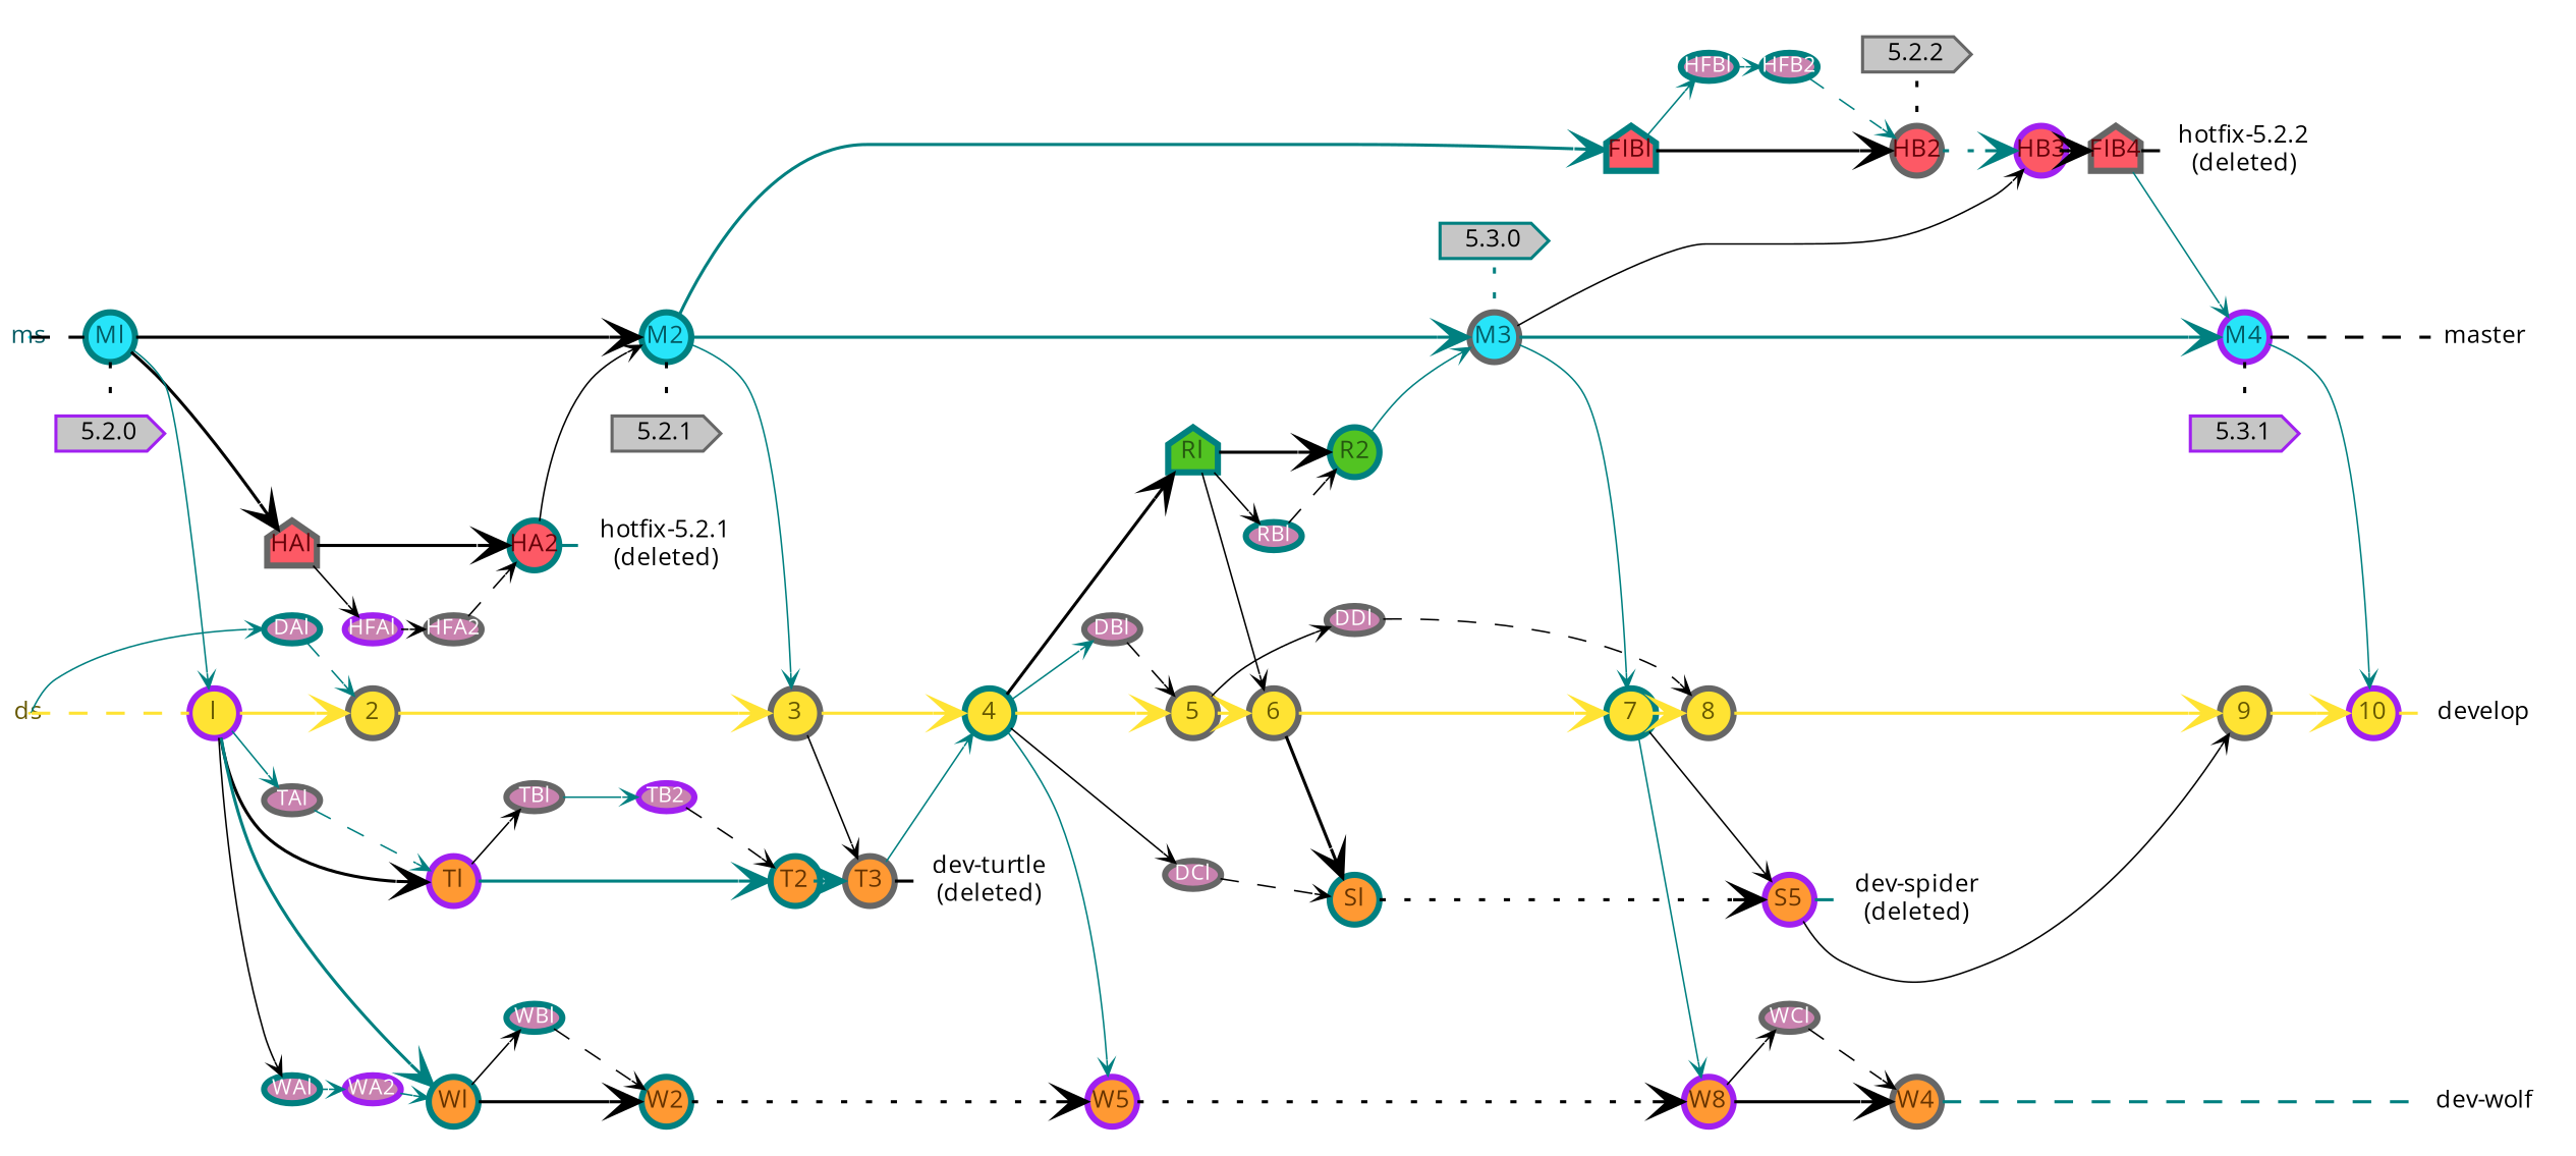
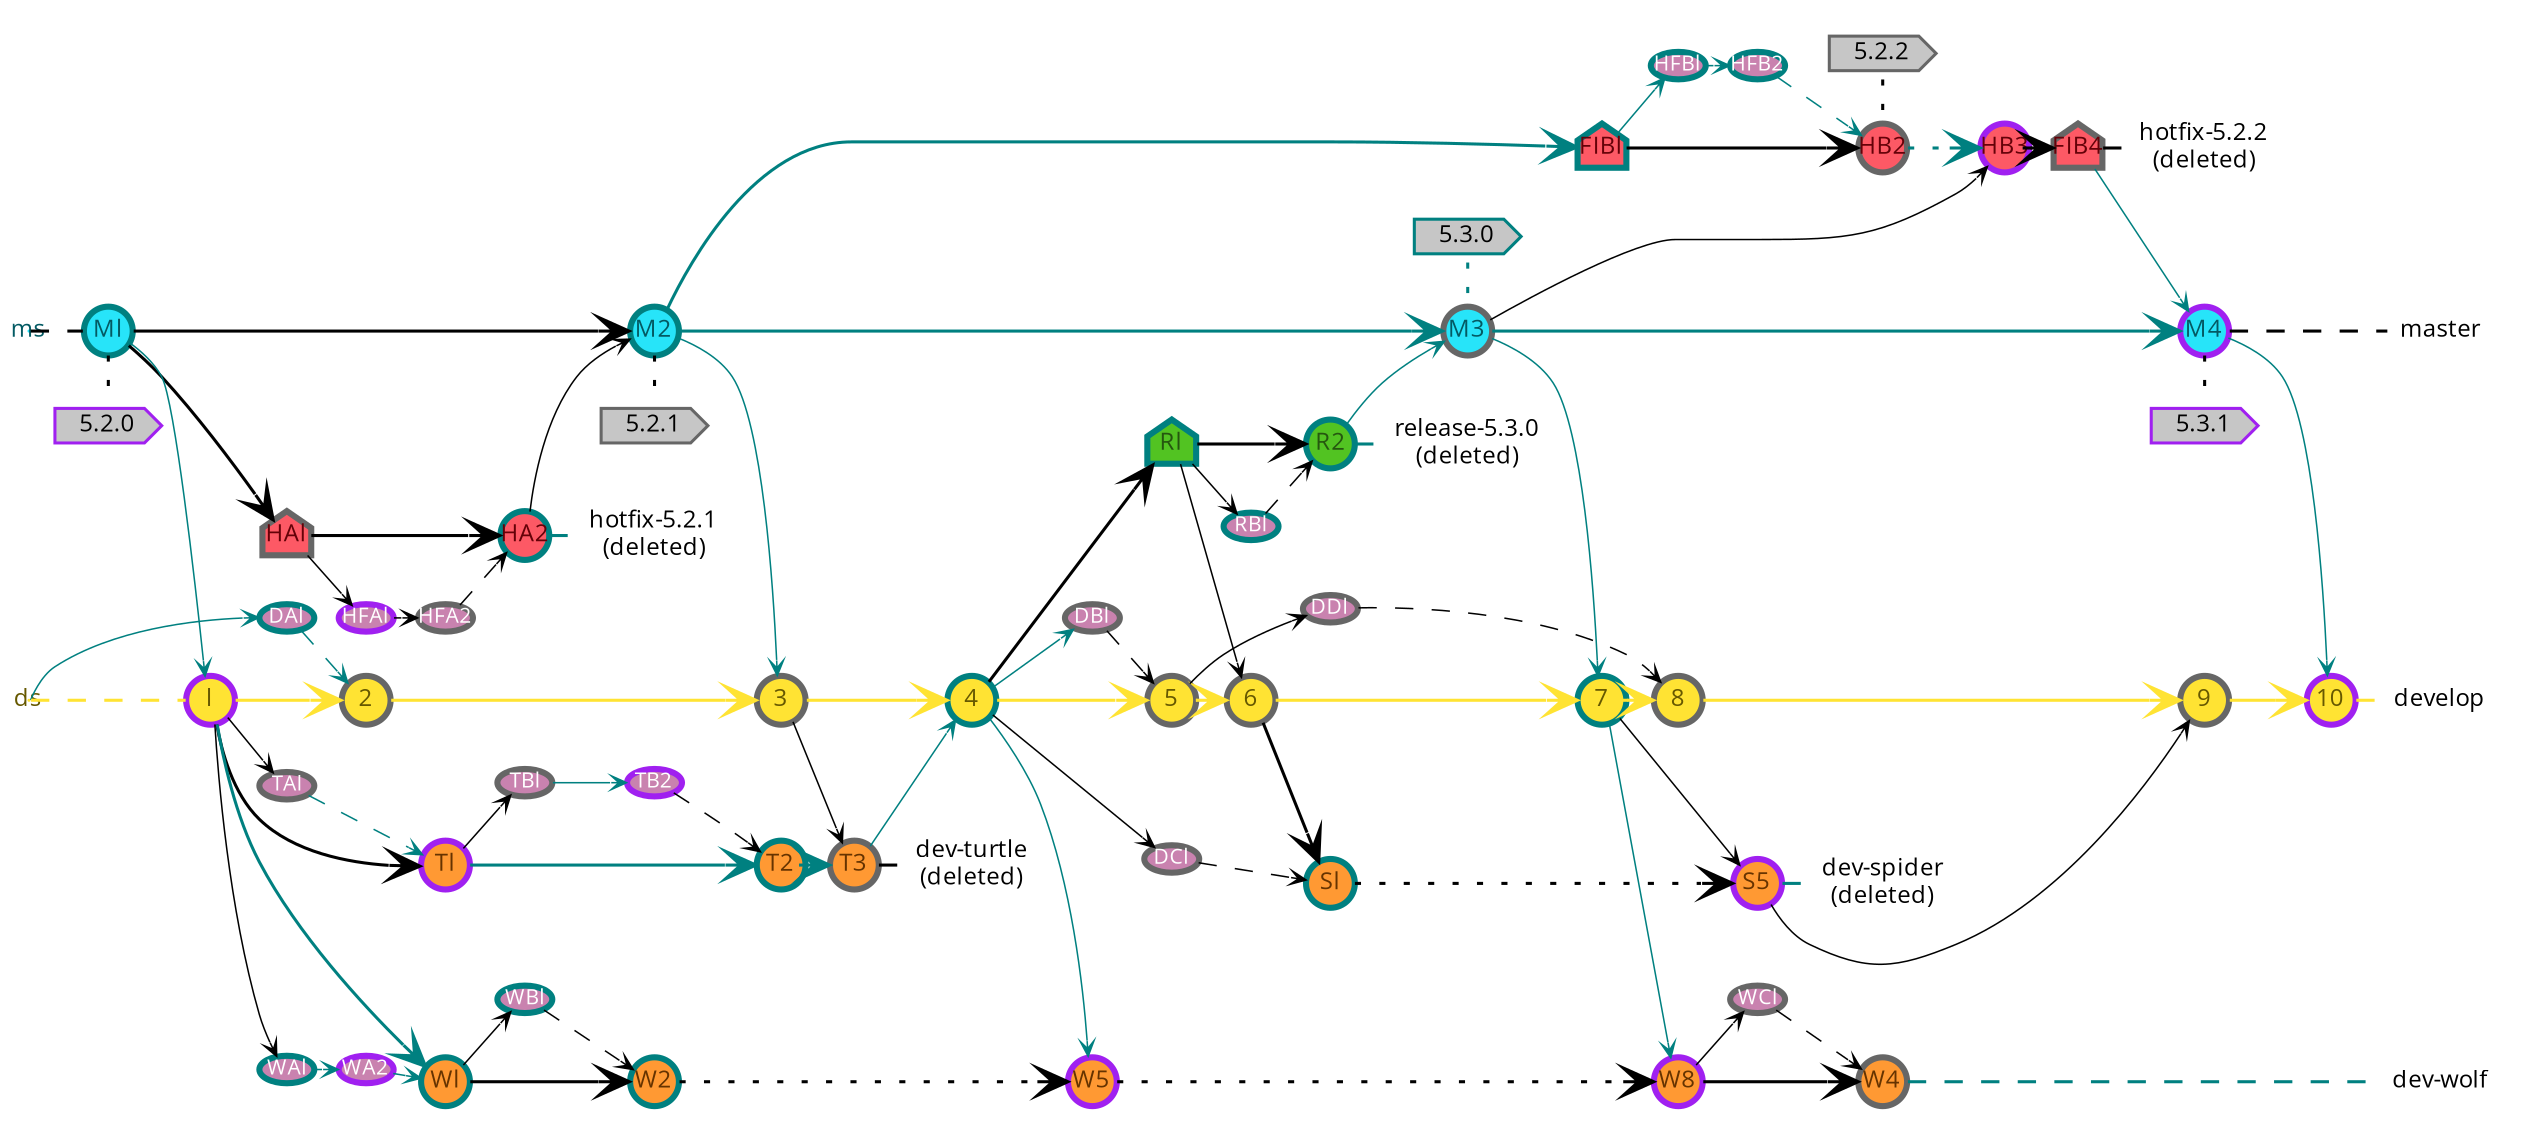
  strict digraph {
    fontcolor=black
    fontname="Open Sans"
    fontsize="8pt"
    forcelabels=false
    nodesep=0.2
    rankdir=LR
    ranksep=0.1
    node [color=gray40 fillcolor="#c982af" fixedsize=true fontcolor=white fontname="Open Sans" fontsize="8pt" group=develop margin="0.11,0.055" penwidth=2 shape=circle style=filled]
    edge [arrowhead=vee color=black fontcolor=black fontname="Open Sans" fontsize="8pt" penwidth=0.5 arrowsize=0.5]
    n1 [color=teal fillcolor=none fixedsize=false fontcolor=black group=master height=0 label=master margin=0.05 penwidth=0 shape=none width=0]
    n2 [color=teal fillcolor=none fixedsize=false fontcolor=black height=0 label=develop margin=0.05 penwidth=0 shape=none width=0]
    n3 [fillcolor=none fixedsize=false fontcolor=black group=wolf height=0 label="dev-wolf" margin=0.05 penwidth=0 shape=none width=0]
    ms [color=purple fillcolor="#27E4F9" fontcolor="#035a63" group=master height=0 penwidth=0 width=0]
    ds [color=teal fillcolor="#FFE333" fontcolor="#665800" height=0 penwidth=0 width=0]
    n6 [color=purple fillcolor="#ff9933" fontcolor="#663300" group=turtle height=0.22 label=Tl width=0.22]
    n7 [color=teal fillcolor="#ff9933" fontcolor="#663300" group=wolf height=0.22 label=Wl width=0.22]
    n8 [color=teal fillcolor="#52C322" fontcolor="#25570f" group=release height=0.22 label=R2 width=0.22]
    n9 [color=teal fillcolor="#ff9933" fontcolor="#663300" group=spider height=0.22 label=Sl width=0.22]
    n10 [color=teal fillcolor="#FD5965" fontcolor="#650108" group=hotfixes height=0.22 label=FIBl shape=house width=0.22]
    n11 [color=teal fillcolor="#FFE333" fontcolor="#665800" height=0.22 label=7 width=0.22]
    n12 [fillcolor="#FD5965" fontcolor="#650108" group=hotfixes height=0.22 label=HAl shape=house width=0.22]
    n13 [color=teal fontsize="7pt" group="feature a" height=0.12 label=DAl shape=ellipse width=0.25]
    n14 [color=purple fillcolor="#27E4F9" fontcolor="#035a63" group=master height=0.22 label=M4 width=0.22]
    n15 [fillcolor="#FFE333" fontcolor="#665800" height=0.22 label=9 width=0.22]
    n16 [fontsize="7pt" group="feature g" height=0.12 label=TAl shape=ellipse width=0.25]
    n17 [fontsize="7pt" group="feature i" height=0.12 label=WCl shape=ellipse width=0.25]
    n18 [color=purple fillcolor="#ff9933" fontcolor="#663300" group=spider height=0.22 label=S5 width=0.22]
    n19 [color=teal fillcolor="#C6C6C6" fixedsize=false fontcolor=black height=0 label="5.3.0" penwidth=l shape=cds width=0 group=""]
    n20 [fillcolor="#27E4F9" fontcolor="#035a63" group=master height=0.22 label=M3 width=0.22]
    n21 [color=purple fillcolor="#C6C6C6" fixedsize=false fontcolor=black height=0 label="5.3.1" penwidth=l shape=cds width=0 group=""]
    n22 [color=purple fillcolor="#C6C6C6" fixedsize=false fontcolor=black height=0 label="5.2.0" penwidth=l shape=cds width=0 group=""]
    n23 [color=teal fillcolor="#27E4F9" fontcolor="#035a63" group=master height=0.22 label=Ml width=0.22]
    n24 [fillcolor="#C6C6C6" fixedsize=false fontcolor=black height=0 label="5.2.1" penwidth=l shape=cds width=0 group=""]
    n25 [color=teal fillcolor="#27E4F9" fontcolor="#035a63" group=master height=0.22 label=M2 width=0.22]
    n26 [fillcolor="#C6C6C6" fixedsize=false fontcolor=black height=0 label="5.2.2" penwidth=l shape=cds width=0 group=""]
    n27 [fillcolor="#FD5965" fontcolor="#650108" group=hotfixes height=0.22 label=HB2 width=0.22]
    n28 [color=purple fillcolor="#FFE333" fontcolor="#665800" height=0.22 label=l width=0.22]
    n29 [fontsize="7pt" group="feature b" height=0.12 label=TBl shape=ellipse width=0.25]
    n30 [color=teal fillcolor="#ff9933" fontcolor="#663300" group=turtle height=0.22 label=T2 width=0.22]
    n31 [color=teal fontsize="7pt" group="feature c" height=0.12 label=WBl shape=ellipse width=0.25]
    n32 [color=teal fillcolor="#ff9933" fontcolor="#663300" group=wolf height=0.22 label=W2 width=0.22]
+   n33 [fillcolor=none fixedsize=false fontcolor=black group=release height=0 label="release-5.3.0\n(deleted)" margin=0.05 penwidth=0 shape=none width=0]
    n34 [color=teal fontsize="7pt" group="feature m" height=0.12 label=HFBl shape=ellipse width=0.25]
    n35 [fillcolor="#FFE333" fontcolor="#665800" height=0.22 label=8 width=0.22]
    n36 [color=purple fillcolor="#ff9933" fontcolor="#663300" group=wolf height=0.22 label=W8 width=0.22]
    n37 [color=teal fillcolor="#FD5965" fontcolor="#650108" group=hotfixes height=0.22 label=HA2 width=0.22]
    n38 [color=purple fontsize="7pt" group="feature 1" height=0.12 label=HFAl shape=ellipse width=0.25]
    n39 [fillcolor="#FFE333" fontcolor="#665800" height=0.22 label=2 width=0.22]
    n40 [color=purple fillcolor="#FFE333" fontcolor="#665800" height=0.22 label=10 width=0.22]
    n41 [fillcolor="#ff9933" fontcolor="#663300" group=wolf height=0.22 label=W4 width=0.22]
    n42 [color=purple fillcolor=none fixedsize=false fontcolor=black group=spider height=0 label="dev-spider\n(deleted)" margin=0.05 penwidth=0 shape=none width=0]
    n43 [color=purple fillcolor="#FD5965" fontcolor="#650108" group=hotfixes height=0.22 label=HB3 width=0.22]
    n44 [fillcolor="#FFE333" fontcolor="#665800" height=0.22 label=3 width=0.22]
    n45 [fillcolor=none fixedsize=false fontcolor=black group=hotfixes height=0 label="hotfix-5.2.1\n(deleted)" margin=0.05 penwidth=0 shape=none width=0]
    n46 [fillcolor=none fixedsize=false fontcolor=black group=hotfixes height=0 label="hotfix-5.2.2\n(deleted)" margin=0.05 penwidth=0 shape=none width=0]
    n47 [fillcolor=none fixedsize=false fontcolor=black group=turtle height=0 label="dev-turtle\n(deleted)" margin=0.05 penwidth=0 shape=none width=0]
    n48 [color=teal fontsize="7pt" group="feature h" height=0.12 label=WAl shape=ellipse width=0.25]
    n49 [color=teal fillcolor="#FFE333" fontcolor="#665800" height=0.22 label=4 width=0.22]
    n50 [fillcolor="#ff9933" fontcolor="#663300" group=turtle height=0.22 label=T3 width=0.22]
    n51 [fillcolor="#FD5965" fontcolor="#650108" group=hotfixes height=0.22 label=FIB4 shape=house width=0.22]
    n52 [fontsize="7pt" group="feature 1" height=0.12 label=HFA2 shape=ellipse width=0.25]
    n53 [color=teal fontsize="7pt" group="feature m" height=0.12 label=HFB2 shape=ellipse width=0.25]
    n54 [color=teal fillcolor="#52C322" fontcolor="#25570f" group=release height=0.22 label=Rl shape=house width=0.22]
    n55 [fillcolor="#FFE333" fontcolor="#665800" height=0.22 label=6 width=0.22]
    n56 [color=teal fontsize="7pt" group="feature k" height=0.12 label=RBl shape=ellipse width=0.25]
    n57 [color=purple fontsize="7pt" group="feature h" height=0.12 label=WA2 shape=ellipse width=0.25]
    n58 [fillcolor="#FFE333" fontcolor="#665800" height=0.22 label=5 width=0.22]
    n59 [fontsize="7pt" group="feature d" height=0.12 label=DBl shape=ellipse width=0.25]
    n60 [fontsize="7pt" group="feature f" height=0.12 label=DCl shape=ellipse width=0.25]
    n61 [color=purple fillcolor="#ff9933" fontcolor="#663300" group=wolf height=0.22 label=W5 width=0.22]
    n62 [fontsize="7pt" group="feature e" height=0.12 label=DDl shape=ellipse width=0.25]
    n63 [color=purple fontsize="7pt" group="feature b" height=0.12 label=TB2 shape=ellipse width=0.25]
    subgraph sub_1 {
      rank=sink
      n1
    }
    subgraph sub_2 {
      rank=sink
      n2
    }
    subgraph sub_3 {
      rank=sink
      n3
    }
    subgraph sub_4 {
      rank=source
      ms
    }
    subgraph sub_5 {
      rank=source
      ds
    }
    subgraph sub_6 {
      rank=same
      n6
      n7
    }
    subgraph sub_7 {
      rank=same
      n8
      n9
    }
    subgraph sub_8 {
      rank=same
      n10
      n11
    }
    subgraph sub_9 {
      rank=same
      n12
      n13
    }
    subgraph sub_10 {
      rank=same
      n14
      n15
    }
    subgraph sub_11 {
      rank=same
      n13
      n16
    }
    subgraph sub_12 {
      rank=same
      n17
      n18
    }
    subgraph sub_13 {
      rank=same
      n19
      n20
    }
    subgraph sub_14 {
      rank=same
      n14
      n21
    }
    subgraph sub_15 {
      rank=same
      n22
      n23
    }
    subgraph sub_16 {
      rank=same
      n24
      n25
    }
    subgraph sub_17 {
      rank=same
      n26
      n27
    }
    ms -> n23 [arrowhead=none penwidth=l style=dashed arrowsize=""]
    ds -> n13 [color=teal]
    ds -> n28 [arrowhead=none color="#FFE333" penwidth=l style=dashed arrowsize=""]
    n6 -> n29
    n6 -> n30 [arrowsize=1.0 color=teal penwidth=1.0]
    n7 -> n31
    n7 -> n32 [arrowsize=1.0 penwidth=1.0]
    n8 -> n20 [colon="#a6a6a6" color=teal style=solid]
+   n8 -> n33 [arrowhead=none color=teal penwidth=l style=dashed arrowsize=""]
    n9 -> n18 [arrowsize=1.0 penwidth=1.0 style=dotted]
    n10 -> n27 [penwidth=l arrowsize=""]
    n10 -> n34 [color=teal]
    n11 -> n18 [colon="#a6a6a6" style=solid]
    n11 -> n35 [color="#FFE333" penwidth=l arrowsize=""]
    n11 -> n36 [colon="#a6a6a6" color=teal style=solid]
    n12 -> n37 [penwidth=l arrowsize=""]
    n12 -> n38
    n13 -> n39 [colon="#a6a6a6" color=teal style=dashed]
    n14 -> n1 [arrowhead=none penwidth=l style=dashed arrowsize=""]
    n14 -> n21 [arrowhead=none colon="#a6a6a6" penwidth=l style=dotted]
    n14 -> n40 [colon="#a6a6a6" color=teal style=solid]
    n15 -> n40 [color="#FFE333" penwidth=l arrowsize=""]
    n16 -> n6 [colon="#a6a6a6" color=teal style=dashed]
    n17 -> n41 [colon="#a6a6a6" style=dashed]
    n18 -> n15 [colon="#a6a6a6" style=solid]
    n18 -> n42 [arrowhead=none arrowsize=1.0 color=teal penwidth=1.0 style=dashed]
    n19 -> n20 [arrowhead=none colon="#a6a6a6" color=teal penwidth=l style=dotted]
    n20 -> n11 [colon="#a6a6a6" color=teal style=solid]
    n20 -> n14 [color=teal penwidth=l arrowsize=""]
    n20 -> n43 [colon="#a6a6a6" style=solid]
    n23 -> n12 [arrowsize=1.0 penwidth=1.0]
    n23 -> n22 [arrowhead=none colon="#a6a6a6" penwidth=l style=dotted]
    n23 -> n25 [penwidth=l arrowsize=""]
    n23 -> n28 [colon="#a6a6a6" color=teal style=solid]
    n25 -> n10 [arrowsize=1.0 color=teal penwidth=1.0]
    n25 -> n20 [color=teal penwidth=l arrowsize=""]
    n25 -> n24 [arrowhead=none colon="#a6a6a6" penwidth=l style=dotted]
    n25 -> n44 [colon="#a6a6a6" color=teal style=solid]
    n26 -> n27 [arrowhead=none colon="#a6a6a6" penwidth=l style=dotted]
    n27 -> n43 [color=teal penwidth=l style=dotted arrowsize=""]
    n28 -> n6 [arrowsize=1.0 penwidth=1.0]
    n28 -> n7 [arrowsize=1.0 color=teal penwidth=1.0]
-   n28 -> n16 [color=teal]
+   n28 -> n16
    n28 -> n39 [color="#FFE333" penwidth=l arrowsize=""]
    n28 -> n48
    n29 -> n63 [color=teal]
    n30 -> n50 [arrowsize=1.0 color=teal penwidth=1.0]
    n31 -> n32 [colon="#a6a6a6" style=dashed]
    n32 -> n61 [arrowsize=1.0 penwidth=1.0 style=dotted]
    n34 -> n53 [color=teal]
    n35 -> n15 [color="#FFE333" penwidth=l arrowsize=""]
    n36 -> n17
    n36 -> n41 [arrowsize=1.0 penwidth=1.0]
    n37 -> n25 [colon="#a6a6a6" style=solid]
    n37 -> n45 [arrowhead=none color=teal penwidth=l style=dashed arrowsize=""]
    n38 -> n52
    n39 -> n44 [color="#FFE333" penwidth=l arrowsize=""]
    n40 -> n2 [arrowhead=none color="#FFE333" penwidth=l style=dashed arrowsize=""]
    n41 -> n3 [arrowhead=none arrowsize=1.0 color=teal penwidth=1.0 style=dashed]
    n43 -> n51 [penwidth=l arrowsize=""]
    n44 -> n49 [color="#FFE333" penwidth=l arrowsize=""]
    n44 -> n50 [colon="#a6a6a6" style=solid]
    n48 -> n57 [color=teal]
    n49 -> n54 [arrowsize=1.0 penwidth=1.0]
    n49 -> n58 [color="#FFE333" penwidth=l style=bold arrowsize=""]
    n49 -> n59 [color=teal]
    n49 -> n60
    n49 -> n61 [colon="#a6a6a6" color=teal style=solid]
    n50 -> n47 [arrowhead=none arrowsize=1.0 penwidth=1.0 style=dashed]
    n50 -> n49 [colon="#a6a6a6" color=teal style=solid]
    n51 -> n14 [colon="#a6a6a6" color=teal style=solid]
    n51 -> n46 [arrowhead=none penwidth=l style=dashed arrowsize=""]
    n52 -> n37 [colon="#a6a6a6" style=dashed]
    n53 -> n27 [colon="#a6a6a6" color=teal style=dashed]
    n54 -> n8 [penwidth=l arrowsize=""]
    n54 -> n55 [colon="#a6a6a6" style=solid]
    n54 -> n56
    n55 -> n9 [arrowsize=1.0 penwidth=1.0]
    n55 -> n11 [color="#FFE333" penwidth=l style=bold arrowsize=""]
    n56 -> n8 [colon="#a6a6a6" style=dashed]
    n57 -> n7 [colon="#a6a6a6" color=teal style=dashed]
    n58 -> n55 [color="#FFE333" penwidth=l style=bold arrowsize=""]
    n58 -> n62
    n59 -> n58 [colon="#a6a6a6" style=dashed]
    n60 -> n9 [colon="#a6a6a6" style=dashed]
    n61 -> n36 [arrowsize=1.0 penwidth=1.0 style=dotted]
    n62 -> n35 [colon="#a6a6a6" style=dashed]
    n63 -> n30 [colon="#a6a6a6" style=dashed]
  }
